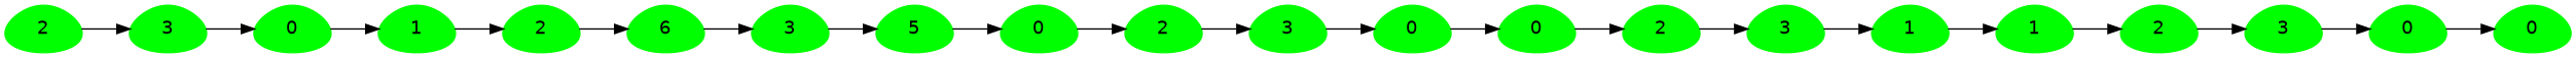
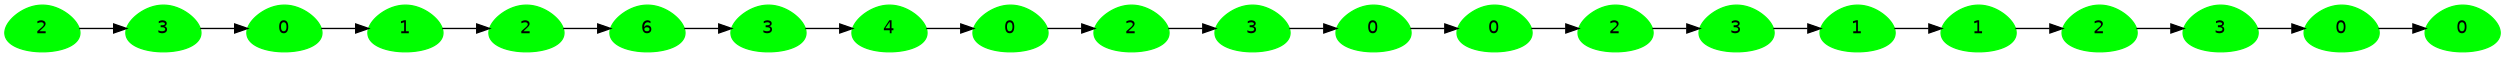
  digraph {
    rankdir=LR
    node [color=green fontname=Helvetica shape=egg style=filled]
    n1 [label=2]
    n2 [label=3]
    n3 [label=0]
    n4 [label=1]
    n5 [label=2]
    n6 [label=6]
    n7 [label=3]
-   n8 [label=5]
+   n8 [label=4]
    n9 [label=0]
    n10 [label=2]
    n11 [label=3]
    n12 [label=0]
    n13 [label=0]
    n14 [label=2]
    n15 [label=3]
    n16 [label=1]
    n17 [label=1]
    n18 [label=2]
    n19 [label=3]
    n20 [label=0]
    n21 [label=0]
    n1 -> n2
    n2 -> n3
    n3 -> n4
    n4 -> n5
    n5 -> n6
    n6 -> n7
    n7 -> n8
    n8 -> n9
    n9 -> n10
    n10 -> n11
    n11 -> n12
    n12 -> n13
    n13 -> n14
    n14 -> n15
    n15 -> n16
    n16 -> n17
    n17 -> n18
    n18 -> n19
    n19 -> n20
    n20 -> n21
  }
